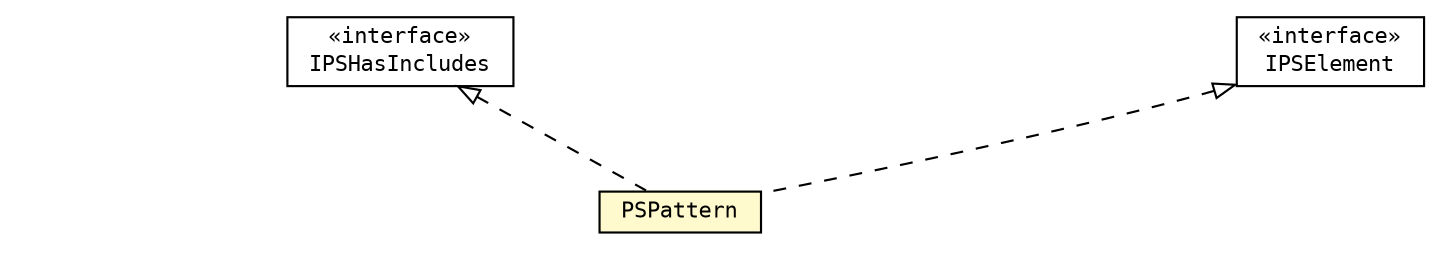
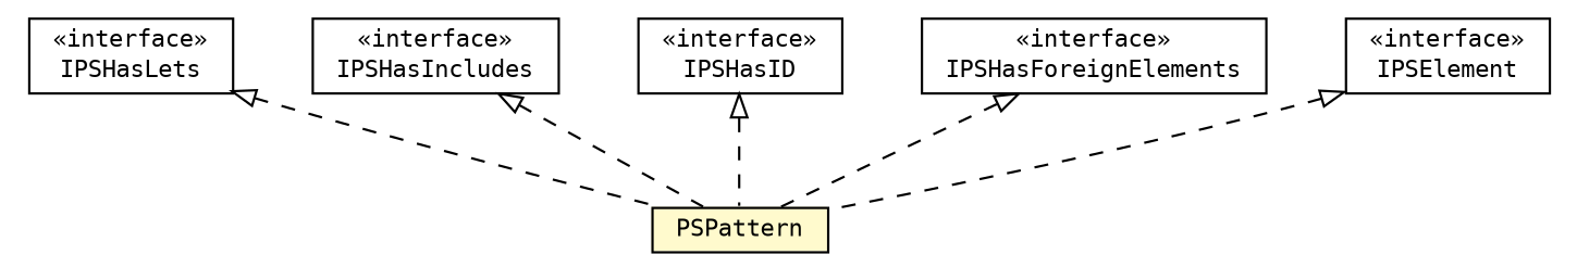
  digraph {
    fontname="DejaVu Sans Mono"
    nodesep=0.25
    ranksep=0.5
    node [fontcolor=black fontname="DejaVu Sans Mono" fontsize=10.0 shape=plaintext]
    edge [arrowtail=empty dir=back fontname="DejaVu Sans Mono" fontsize=10 headport=p labelfontname=arial labelfontsize=10 style=dashed tailport=p]
    n1 [label=<<table title="com.helger.schematron.pure.model.PSPattern" border="0" cellborder="1" cellspacing="0" cellpadding="2" port="p" bgcolor="lemonChiffon" href="./PSPattern.html"> 		<tr><td><table border="0" cellspacing="0" cellpadding="1"> <tr><td align="center" balign="center"> PSPattern </td></tr> 		</table></td></tr> 		</table>>]
+   n2 [label=<<table title="com.helger.schematron.pure.model.IPSHasLets" border="0" cellborder="1" cellspacing="0" cellpadding="2" port="p" href="./IPSHasLets.html"> 		<tr><td><table border="0" cellspacing="0" cellpadding="1"> <tr><td align="center" balign="center"> &#171;interface&#187; </td></tr> <tr><td align="center" balign="center"> IPSHasLets </td></tr> 		</table></td></tr> 		</table>>]
    n3 [label=<<table title="com.helger.schematron.pure.model.IPSHasIncludes" border="0" cellborder="1" cellspacing="0" cellpadding="2" port="p" href="./IPSHasIncludes.html"> 		<tr><td><table border="0" cellspacing="0" cellpadding="1"> <tr><td align="center" balign="center"> &#171;interface&#187; </td></tr> <tr><td align="center" balign="center"> IPSHasIncludes </td></tr> 		</table></td></tr> 		</table>>]
+   n4 [label=<<table title="com.helger.schematron.pure.model.IPSHasID" border="0" cellborder="1" cellspacing="0" cellpadding="2" port="p" href="./IPSHasID.html"> 		<tr><td><table border="0" cellspacing="0" cellpadding="1"> <tr><td align="center" balign="center"> &#171;interface&#187; </td></tr> <tr><td align="center" balign="center"> IPSHasID </td></tr> 		</table></td></tr> 		</table>>]
+   n5 [label=<<table title="com.helger.schematron.pure.model.IPSHasForeignElements" border="0" cellborder="1" cellspacing="0" cellpadding="2" port="p" href="./IPSHasForeignElements.html"> 		<tr><td><table border="0" cellspacing="0" cellpadding="1"> <tr><td align="center" balign="center"> &#171;interface&#187; </td></tr> <tr><td align="center" balign="center"> IPSHasForeignElements </td></tr> 		</table></td></tr> 		</table>>]
    n6 [label=<<table title="com.helger.schematron.pure.model.IPSElement" border="0" cellborder="1" cellspacing="0" cellpadding="2" port="p" href="./IPSElement.html"> 		<tr><td><table border="0" cellspacing="0" cellpadding="1"> <tr><td align="center" balign="center"> &#171;interface&#187; </td></tr> <tr><td align="center" balign="center"> IPSElement </td></tr> 		</table></td></tr> 		</table>>]
+   n2 -> n1
    n3 -> n1
+   n4 -> n1
+   n5 -> n1
    n6 -> n1
  }
